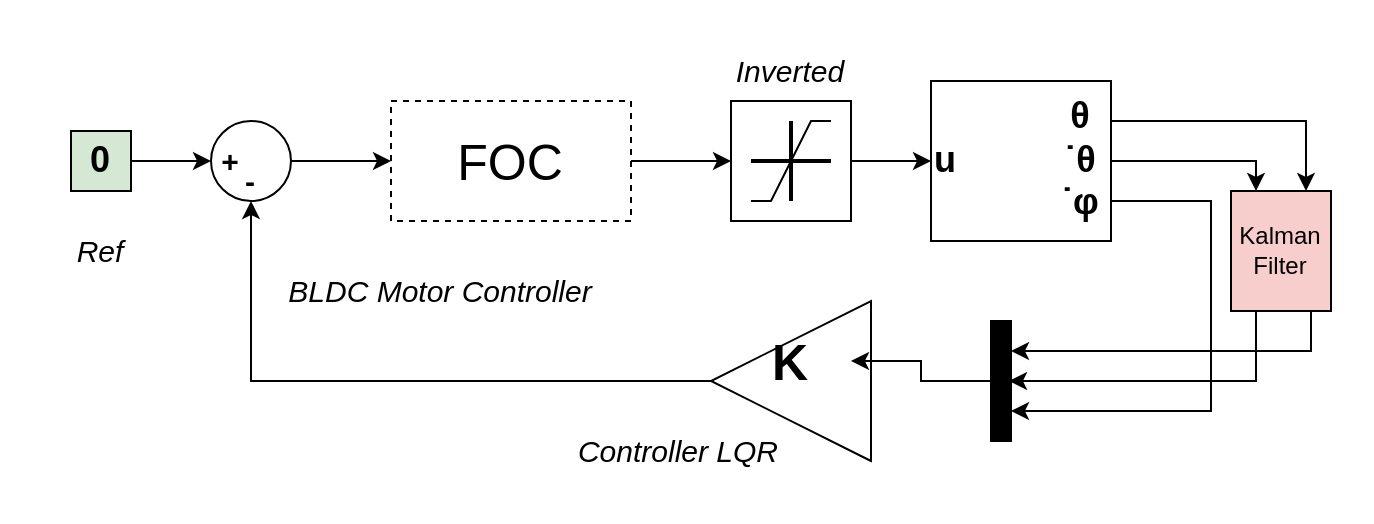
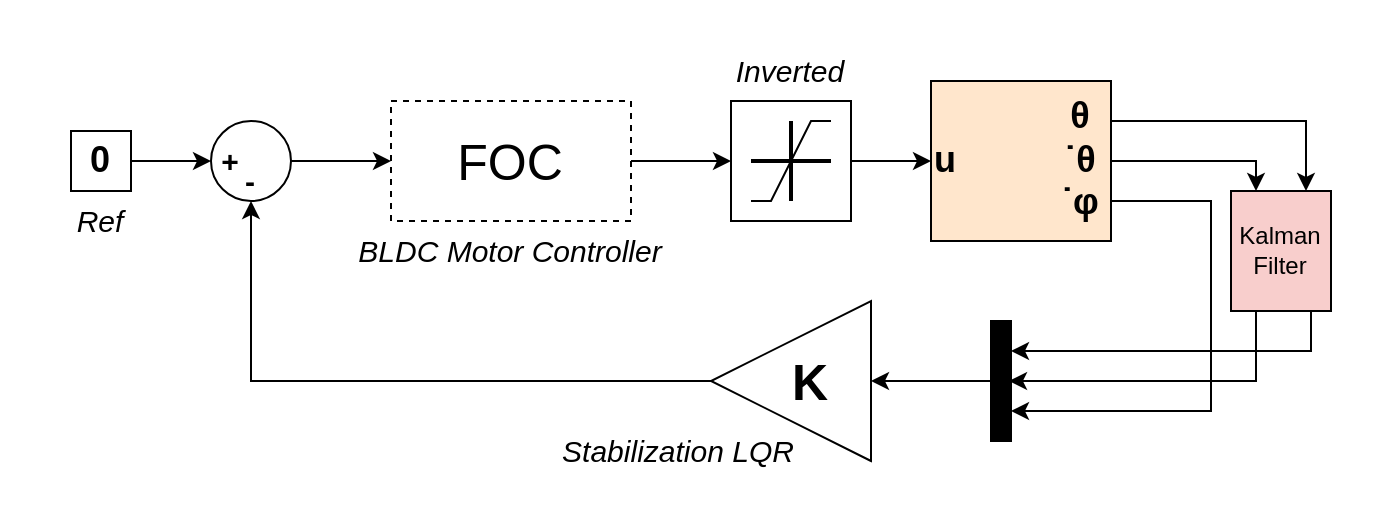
  <mxCell id="0" />
  <mxCell id="1" parent="0" />
  <mxCell id="2" style="edgeStyle=orthogonalEdgeStyle;rounded=0;orthogonalLoop=1;jettySize=auto;html=1;exitX=1;exitY=0.5;exitDx=0;exitDy=0;entryX=0;entryY=0.5;entryDx=0;entryDy=0;" edge="1" parent="1" source="3" target="5"><mxGeometry relative="1" as="geometry"><mxPoint x="365" y="80" as="targetPoint" /><Array as="points"><mxPoint x="355" y="80" /><mxPoint x="355" y="80" /></Array></mxGeometry></mxCell>
  <mxCell id="3" value="&lt;font style=&quot;font-size: 25px;&quot;&gt;FOC&lt;/font&gt;" style="rounded=0;whiteSpace=wrap;html=1;dashed=1;" vertex="1" parent="1"><mxGeometry x="195" y="50" width="120" height="60" as="geometry" /></mxCell>
  <mxCell id="4" style="edgeStyle=orthogonalEdgeStyle;rounded=0;orthogonalLoop=1;jettySize=auto;html=1;exitX=1;exitY=0.5;exitDx=0;exitDy=0;entryX=0;entryY=0.5;entryDx=0;entryDy=0;" edge="1" parent="1" source="5" target="11"><mxGeometry relative="1" as="geometry" /></mxCell>
  <mxCell id="5" value="" style="rounded=0;whiteSpace=wrap;html=1;" vertex="1" parent="1"><mxGeometry x="365" y="50" width="60" height="60" as="geometry" /></mxCell>
  <mxCell id="6" style="edgeStyle=orthogonalEdgeStyle;rounded=0;orthogonalLoop=1;jettySize=auto;html=1;exitX=1;exitY=0.5;exitDx=0;exitDy=0;" edge="1" parent="1" source="7"><mxGeometry relative="1" as="geometry"><mxPoint x="105" y="80" as="targetPoint" /></mxGeometry></mxCell>
- <mxCell id="7" value="&lt;font style=&quot;font-size: 18px;&quot;&gt;&lt;b&gt;0&lt;/b&gt;&lt;/font&gt;" style="rounded=0;whiteSpace=wrap;html=1;fillColor=#d5e8d4;" vertex="1" parent="1"><mxGeometry x="35" y="65" width="30" height="30" as="geometry" /></mxCell>
+ <mxCell id="7" value="&lt;font style=&quot;font-size: 18px;&quot;&gt;&lt;b&gt;0&lt;/b&gt;&lt;/font&gt;" style="rounded=0;whiteSpace=wrap;html=1;" vertex="1" parent="1"><mxGeometry x="35" y="65" width="30" height="30" as="geometry" /></mxCell>
  <mxCell id="8" style="edgeStyle=orthogonalEdgeStyle;rounded=0;orthogonalLoop=1;jettySize=auto;html=1;exitX=1;exitY=0.5;exitDx=0;exitDy=0;entryX=0;entryY=0.5;entryDx=0;entryDy=0;" edge="1" parent="1" source="9" target="3"><mxGeometry relative="1" as="geometry" /></mxCell>
  <mxCell id="9" value="" style="ellipse;whiteSpace=wrap;html=1;" vertex="1" parent="1"><mxGeometry x="105" y="60" width="40" height="40" as="geometry" /></mxCell>
  <mxCell id="10" value="" style="group" vertex="1" connectable="0" parent="1"><mxGeometry x="465" y="40" width="90" height="80" as="geometry" /></mxCell>
- <mxCell id="11" value="&lt;font style=&quot;font-size: 18px;&quot;&gt;&lt;b&gt;u&lt;/b&gt;&lt;/font&gt;" style="rounded=0;whiteSpace=wrap;html=1;align=left;" vertex="1" parent="10"><mxGeometry width="90" height="80" as="geometry" /></mxCell>
+ <mxCell id="11" value="&lt;font style=&quot;font-size: 18px;&quot;&gt;&lt;b&gt;u&lt;/b&gt;&lt;/font&gt;" style="rounded=0;whiteSpace=wrap;html=1;align=left;fillColor=#ffe6cc;" vertex="1" parent="10"><mxGeometry width="90" height="80" as="geometry" /></mxCell>
  <mxCell id="12" value="&lt;font style=&quot;font-size: 18px;&quot;&gt;&lt;b&gt;θ&lt;br&gt;˙θ&lt;br&gt;˙φ&lt;/b&gt;&lt;/font&gt;" style="text;html=1;strokeColor=none;fillColor=none;align=center;verticalAlign=middle;whiteSpace=wrap;rounded=0;" vertex="1" parent="10"><mxGeometry x="60" width="30" height="80" as="geometry" /></mxCell>
  <mxCell id="13" style="edgeStyle=orthogonalEdgeStyle;rounded=0;orthogonalLoop=1;jettySize=auto;html=1;exitX=1;exitY=0.5;exitDx=0;exitDy=0;entryX=0.5;entryY=1;entryDx=0;entryDy=0;" edge="1" parent="1" source="14" target="9"><mxGeometry relative="1" as="geometry" /></mxCell>
  <mxCell id="14" value="" style="triangle;whiteSpace=wrap;html=1;rotation=-180;" vertex="1" parent="1"><mxGeometry x="355" y="150" width="80" height="80" as="geometry" /></mxCell>
- <mxCell id="15" value="&lt;font style=&quot;font-size: 25px;&quot;&gt;&lt;b&gt;K&lt;/b&gt;&lt;/font&gt;" style="text;html=1;strokeColor=none;fillColor=none;align=center;verticalAlign=middle;whiteSpace=wrap;rounded=0;" vertex="1" parent="1"><mxGeometry x="365" y="165" width="60" height="30" as="geometry" /></mxCell>
+ <mxCell id="15" value="&lt;font style=&quot;font-size: 25px;&quot;&gt;&lt;b&gt;K&lt;/b&gt;&lt;/font&gt;" style="text;html=1;strokeColor=none;fillColor=none;align=center;verticalAlign=middle;whiteSpace=wrap;rounded=0;" vertex="1" parent="1"><mxGeometry x="375" y="175" width="60" height="30" as="geometry" /></mxCell>
  <mxCell id="16" style="edgeStyle=orthogonalEdgeStyle;rounded=0;orthogonalLoop=1;jettySize=auto;html=1;exitX=0;exitY=0.5;exitDx=0;exitDy=0;entryX=1;entryY=0.5;entryDx=0;entryDy=0;" edge="1" parent="1" source="17" target="15"><mxGeometry relative="1" as="geometry" /></mxCell>
  <mxCell id="17" value="" style="rounded=0;whiteSpace=wrap;html=1;fillColor=#000000;" vertex="1" parent="1"><mxGeometry x="495" y="160" width="10" height="60" as="geometry" /></mxCell>
  <mxCell id="18" style="edgeStyle=orthogonalEdgeStyle;rounded=0;orthogonalLoop=1;jettySize=auto;html=1;exitX=0.75;exitY=1;exitDx=0;exitDy=0;entryX=1;entryY=0.25;entryDx=0;entryDy=0;" edge="1" parent="1" source="32" target="17"><mxGeometry relative="1" as="geometry"><Array as="points"><mxPoint x="655" y="155" /><mxPoint x="655" y="175" /></Array></mxGeometry></mxCell>
  <mxCell id="19" style="edgeStyle=orthogonalEdgeStyle;rounded=0;orthogonalLoop=1;jettySize=auto;html=1;exitX=1;exitY=0.5;exitDx=0;exitDy=0;entryX=0.25;entryY=0;entryDx=0;entryDy=0;" edge="1" parent="1" source="12" target="32"><mxGeometry relative="1" as="geometry"><Array as="points"><mxPoint x="628" y="80" /><mxPoint x="628" y="95" /></Array></mxGeometry></mxCell>
  <mxCell id="20" style="edgeStyle=orthogonalEdgeStyle;rounded=0;orthogonalLoop=1;jettySize=auto;html=1;exitX=1;exitY=0.75;exitDx=0;exitDy=0;entryX=1;entryY=0.75;entryDx=0;entryDy=0;" edge="1" parent="1" source="12" target="17"><mxGeometry relative="1" as="geometry"><mxPoint x="515" y="210" as="targetPoint" /><Array as="points"><mxPoint x="605" y="100" /><mxPoint x="605" y="205" /></Array></mxGeometry></mxCell>
  <mxCell id="21" value="&lt;font style=&quot;font-size: 15px;&quot;&gt;&lt;b&gt;+&lt;/b&gt;&lt;/font&gt;" style="text;html=1;strokeColor=none;fillColor=none;align=center;verticalAlign=middle;whiteSpace=wrap;rounded=0;" vertex="1" parent="1"><mxGeometry x="105" y="70" width="20" height="20" as="geometry" /></mxCell>
  <mxCell id="22" value="&lt;font style=&quot;font-size: 15px;&quot;&gt;&lt;b&gt;-&lt;/b&gt;&lt;/font&gt;" style="text;html=1;strokeColor=none;fillColor=none;align=center;verticalAlign=middle;whiteSpace=wrap;rounded=0;" vertex="1" parent="1"><mxGeometry x="115" y="80" width="20" height="20" as="geometry" /></mxCell>
- <mxCell id="23" value="&lt;font style=&quot;font-size: 15px;&quot;&gt;&lt;i&gt;Ref&lt;/i&gt;&lt;/font&gt;" style="text;html=1;strokeColor=none;fillColor=none;align=center;verticalAlign=middle;whiteSpace=wrap;rounded=0;" vertex="1" parent="1"><mxGeometry x="20" y="110" width="60" height="30" as="geometry" /></mxCell>
- <mxCell id="24" value="&lt;font style=&quot;font-size: 15px;&quot;&gt;&lt;i&gt;Controller LQR&lt;/i&gt;&lt;/font&gt;" style="text;html=1;strokeColor=none;fillColor=none;align=center;verticalAlign=middle;whiteSpace=wrap;rounded=0;" vertex="1" parent="1"><mxGeometry x="269" y="210" width="140" height="30" as="geometry" /></mxCell>
- <mxCell id="25" value="&lt;font style=&quot;font-size: 15px;&quot;&gt;&lt;i&gt;BLDC Motor Controller&lt;/i&gt;&lt;/font&gt;" style="text;html=1;strokeColor=none;fillColor=none;align=center;verticalAlign=middle;whiteSpace=wrap;rounded=0;" vertex="1" parent="1"><mxGeometry x="140" y="130" width="160" height="30" as="geometry" /></mxCell>
+ <mxCell id="23" value="&lt;font style=&quot;font-size: 15px;&quot;&gt;&lt;i&gt;Ref&lt;/i&gt;&lt;/font&gt;" style="text;html=1;strokeColor=none;fillColor=none;align=center;verticalAlign=middle;whiteSpace=wrap;rounded=0;" vertex="1" parent="1"><mxGeometry x="20" y="95" width="60" height="30" as="geometry" /></mxCell>
+ <mxCell id="24" value="&lt;font style=&quot;font-size: 15px;&quot;&gt;&lt;i&gt;Stabilization LQR&lt;/i&gt;&lt;/font&gt;" style="text;html=1;strokeColor=none;fillColor=none;align=center;verticalAlign=middle;whiteSpace=wrap;rounded=0;" vertex="1" parent="1"><mxGeometry x="269" y="210" width="140" height="30" as="geometry" /></mxCell>
+ <mxCell id="25" value="&lt;font style=&quot;font-size: 15px;&quot;&gt;&lt;i&gt;BLDC Motor Controller&lt;/i&gt;&lt;/font&gt;" style="text;html=1;strokeColor=none;fillColor=none;align=center;verticalAlign=middle;whiteSpace=wrap;rounded=0;" vertex="1" parent="1"><mxGeometry x="175" y="110" width="160" height="30" as="geometry" /></mxCell>
  <mxCell id="26" value="&lt;font style=&quot;font-size: 15px;&quot;&gt;&lt;i&gt;Inverted&lt;/i&gt;&lt;/font&gt;" style="text;html=1;strokeColor=none;fillColor=none;align=center;verticalAlign=middle;whiteSpace=wrap;rounded=0;" vertex="1" parent="1"><mxGeometry x="315" y="20" width="160" height="30" as="geometry" /></mxCell>
  <mxCell id="27" value="" style="group" vertex="1" connectable="0" parent="1"><mxGeometry x="375" y="60" width="40" height="40" as="geometry" /></mxCell>
  <mxCell id="28" value="" style="endArrow=none;html=1;rounded=0;strokeWidth=2;" edge="1" parent="27"><mxGeometry width="50" height="50" relative="1" as="geometry"><mxPoint y="20" as="sourcePoint" /><mxPoint x="40" y="20" as="targetPoint" /></mxGeometry></mxCell>
  <mxCell id="29" value="" style="endArrow=none;html=1;rounded=0;strokeWidth=2;" edge="1" parent="27"><mxGeometry width="50" height="50" relative="1" as="geometry"><mxPoint x="20" y="40" as="sourcePoint" /><mxPoint x="20" as="targetPoint" /></mxGeometry></mxCell>
  <mxCell id="30" value="" style="endArrow=none;html=1;rounded=0;" edge="1" parent="27"><mxGeometry width="50" height="50" relative="1" as="geometry"><mxPoint y="40" as="sourcePoint" /><mxPoint x="40" as="targetPoint" /><Array as="points"><mxPoint x="10" y="40" /><mxPoint x="30" /></Array></mxGeometry></mxCell>
  <mxCell id="31" style="edgeStyle=orthogonalEdgeStyle;rounded=0;orthogonalLoop=1;jettySize=auto;html=1;exitX=0.25;exitY=1;exitDx=0;exitDy=0;" edge="1" parent="1" source="32"><mxGeometry relative="1" as="geometry"><mxPoint x="504" y="190" as="targetPoint" /><Array as="points"><mxPoint x="628" y="190" /><mxPoint x="504" y="190" /></Array></mxGeometry></mxCell>
  <mxCell id="32" value="Kalman&lt;br&gt;Filter" style="rounded=0;whiteSpace=wrap;html=1;fillColor=#f8cecc;" vertex="1" parent="1"><mxGeometry x="615" y="95" width="50" height="60" as="geometry" /></mxCell>
  <mxCell id="33" style="edgeStyle=orthogonalEdgeStyle;rounded=0;orthogonalLoop=1;jettySize=auto;html=1;exitX=1;exitY=0.25;exitDx=0;exitDy=0;entryX=0.75;entryY=0;entryDx=0;entryDy=0;" edge="1" parent="1" source="12" target="32"><mxGeometry relative="1" as="geometry" /></mxCell>
